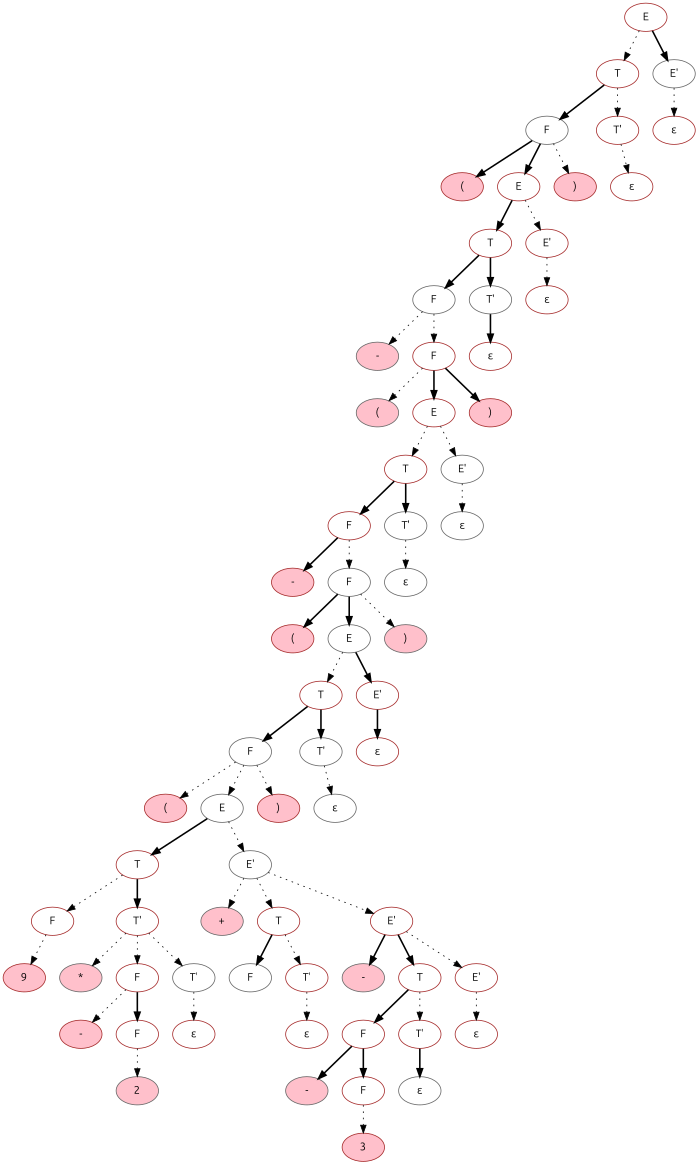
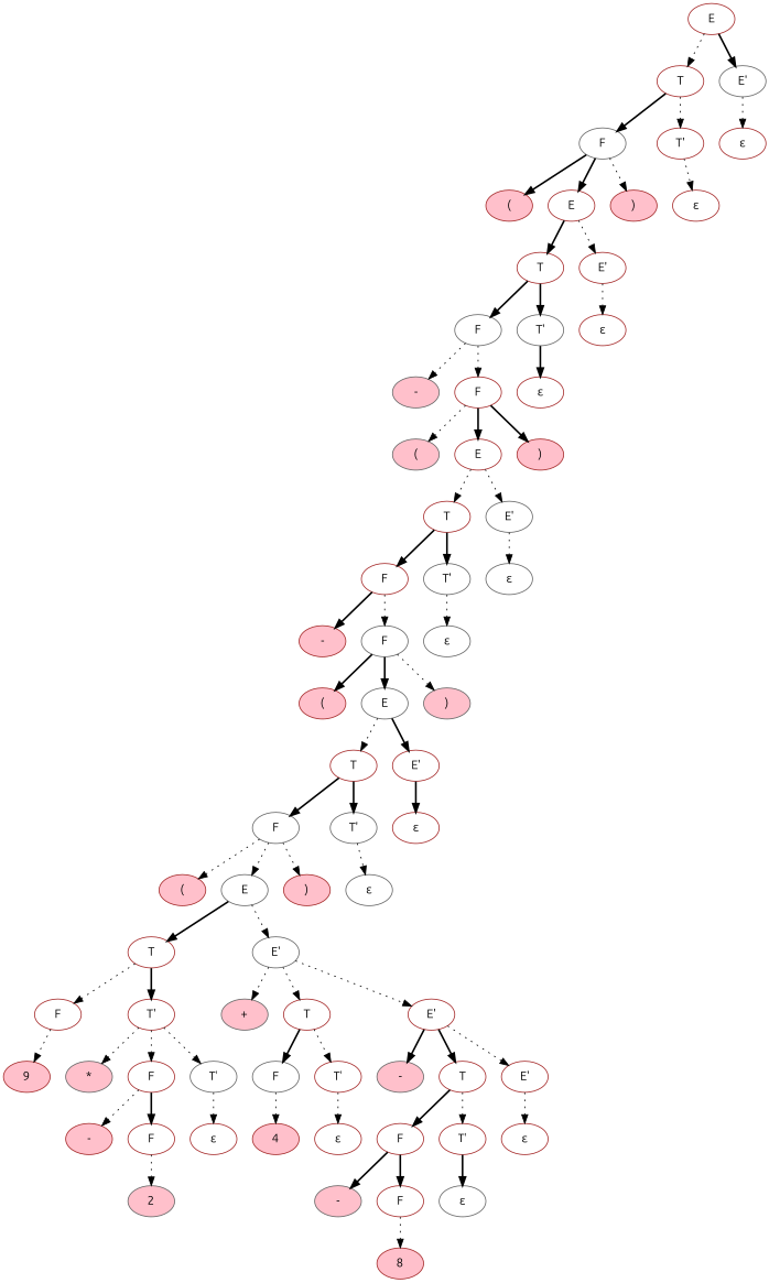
  digraph {
    fontname=Ubuntu
    node [color=brown fontname=Ubuntu]
    edge [fontname=Ubuntu style=dotted]
    n1 [label=E]
    n2 [label=T]
    n3 [color=gray40 label="E'"]
    n4 [color=gray40 label=F]
    n5 [label="T'"]
    n6 [label="ε"]
    n7 [fillcolor=pink label="(" style=filled]
    n8 [label=E]
    n9 [fillcolor=pink label=")" style=filled]
    n10 [label="ε"]
    n11 [label=T]
    n12 [label="E'"]
    n13 [color=gray40 label=F]
    n14 [color=gray40 label="T'"]
    n15 [label="ε"]
    n16 [color=gray40 fillcolor=pink label="-" style=filled]
    n17 [label=F]
    n18 [label="ε"]
    n19 [color=gray40 fillcolor=pink label="(" style=filled]
    n20 [label=E]
    n21 [fillcolor=pink label=")" style=filled]
    n22 [label=T]
    n23 [color=gray40 label="E'"]
    n24 [label=F]
    n25 [color=gray40 label="T'"]
    n26 [color=gray40 label="ε"]
    n27 [fillcolor=pink label="-" style=filled]
    n28 [color=gray40 label=F]
    n29 [color=gray40 label="ε"]
    n30 [fillcolor=pink label="(" style=filled]
    n31 [color=gray40 label=E]
    n32 [color=gray40 fillcolor=pink label=")" style=filled]
    n33 [label=T]
    n34 [label="E'"]
    n35 [color=gray40 label=F]
    n36 [color=gray40 label="T'"]
    n37 [label="ε"]
    n38 [fillcolor=pink label="(" style=filled]
    n39 [color=gray40 label=E]
    n40 [fillcolor=pink label=")" style=filled]
    n41 [color=gray40 label="ε"]
    n42 [label=T]
    n43 [color=gray40 label="E'"]
    n44 [label=F]
    n45 [label="T'"]
    n46 [color=gray40 fillcolor=pink label="+" style=filled]
    n47 [label=T]
    n48 [label="E'"]
    n49 [fillcolor=pink label=9 style=filled]
    n50 [color=gray40 fillcolor=pink label="*" style=filled]
    n51 [label=F]
    n52 [color=gray40 label="T'"]
    n53 [fillcolor=pink label="-" style=filled]
    n54 [label=F]
    n55 [label="ε"]
    n56 [color=gray40 fillcolor=pink label=2 style=filled]
    n57 [color=gray40 label=F]
    n58 [label="T'"]
    n59 [color=gray40 fillcolor=pink label="-" style=filled]
    n60 [label=T]
    n61 [label="E'"]
+   n62 [fillcolor=pink label=4 style=filled]
    n63 [label="ε"]
    n64 [label=F]
    n65 [label="T'"]
    n66 [label="ε"]
    n67 [color=gray40 fillcolor=pink label="-" style=filled]
    n68 [label=F]
    n69 [color=gray40 label="ε"]
-   n70 [fillcolor=pink label=3 style=filled]
+   n70 [fillcolor=pink label=8 style=filled]
    n1 -> n2
    n1 -> n3 [style=bold]
    n2 -> n4 [style=bold]
    n2 -> n5
    n3 -> n6
    n4 -> n7 [style=bold]
    n4 -> n8 [style=bold]
    n4 -> n9
    n5 -> n10
    n8 -> n11 [style=bold]
    n8 -> n12
    n11 -> n13 [style=bold]
    n11 -> n14 [style=bold]
    n12 -> n15
    n13 -> n16
    n13 -> n17
    n14 -> n18 [style=bold]
    n17 -> n19
    n17 -> n20 [style=bold]
    n17 -> n21 [style=bold]
    n20 -> n22
    n20 -> n23
    n22 -> n24 [style=bold]
    n22 -> n25 [style=bold]
    n23 -> n26
    n24 -> n27 [style=bold]
    n24 -> n28
    n25 -> n29
    n28 -> n30 [style=bold]
    n28 -> n31 [style=bold]
    n28 -> n32
    n31 -> n33
    n31 -> n34 [style=bold]
    n33 -> n35 [style=bold]
    n33 -> n36 [style=bold]
    n34 -> n37 [style=bold]
    n35 -> n38
    n35 -> n39
    n35 -> n40
    n36 -> n41
    n39 -> n42 [style=bold]
    n39 -> n43
    n42 -> n44
    n42 -> n45 [style=bold]
    n43 -> n46
    n43 -> n47
    n43 -> n48
    n44 -> n49
    n45 -> n50
    n45 -> n51
    n45 -> n52
    n47 -> n57 [style=bold]
    n47 -> n58
    n48 -> n59 [style=bold]
    n48 -> n60 [style=bold]
    n48 -> n61
    n51 -> n53
    n51 -> n54 [style=bold]
    n52 -> n55
    n54 -> n56
+   n57 -> n62
    n58 -> n63
    n60 -> n64 [style=bold]
    n60 -> n65
    n61 -> n66
    n64 -> n67 [style=bold]
    n64 -> n68 [style=bold]
    n65 -> n69 [style=bold]
    n68 -> n70
  }
